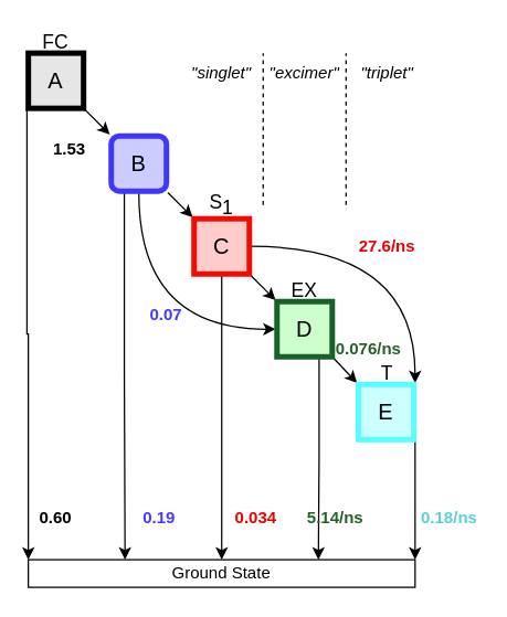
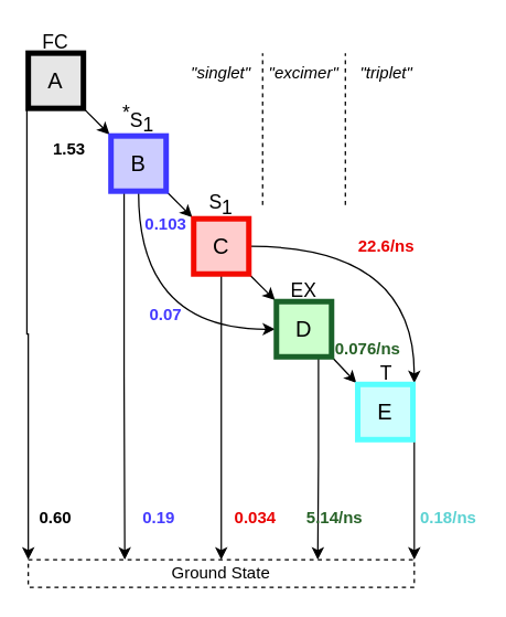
  <mxCell id="0" />
  <mxCell id="1" parent="0" />
  <mxCell id="2" style="rounded=0;orthogonalLoop=1;jettySize=auto;html=1;exitX=1;exitY=1;exitDx=0;exitDy=0;entryX=0;entryY=0;entryDx=0;entryDy=0;" parent="1" source="4" target="8" edge="1"><mxGeometry relative="1" as="geometry" /></mxCell>
  <mxCell id="3" style="edgeStyle=orthogonalEdgeStyle;rounded=0;orthogonalLoop=1;jettySize=auto;html=1;exitX=0;exitY=1;exitDx=0;exitDy=0;entryX=0;entryY=0;entryDx=0;entryDy=0;" parent="1" source="4" target="18" edge="1"><mxGeometry relative="1" as="geometry" /></mxCell>
  <mxCell id="4" value="&lt;font style=&quot;font-size: 16px;&quot;&gt;A&lt;/font&gt;" style="whiteSpace=wrap;html=1;strokeWidth=4;glass=0;rounded=0;shadow=0;perimeterSpacing=1;fillColor=#E6E6E6;" parent="1" vertex="1"><mxGeometry x="20" y="38" width="40" height="40" as="geometry" /></mxCell>
  <mxCell id="5" style="rounded=0;orthogonalLoop=1;jettySize=auto;html=1;exitX=1;exitY=1;exitDx=0;exitDy=0;entryX=0;entryY=0;entryDx=0;entryDy=0;" parent="1" source="8" target="12" edge="1"><mxGeometry relative="1" as="geometry" /></mxCell>
  <mxCell id="6" style="edgeStyle=orthogonalEdgeStyle;rounded=0;orthogonalLoop=1;jettySize=auto;html=1;exitX=0.25;exitY=1;exitDx=0;exitDy=0;entryX=0.25;entryY=0;entryDx=0;entryDy=0;" parent="1" source="8" target="18" edge="1"><mxGeometry relative="1" as="geometry" /></mxCell>
  <mxCell id="7" style="edgeStyle=orthogonalEdgeStyle;rounded=0;orthogonalLoop=1;jettySize=auto;html=1;exitX=0.5;exitY=1;exitDx=0;exitDy=0;entryX=0;entryY=0.5;entryDx=0;entryDy=0;curved=1;" parent="1" source="8" target="15" edge="1"><mxGeometry relative="1" as="geometry" /></mxCell>
- <mxCell id="8" value="&lt;font style=&quot;font-size: 16px;&quot;&gt;B&lt;/font&gt;" style="whiteSpace=wrap;html=1;fillColor=#CCCCFF;strokeColor=#3e38ff;strokeWidth=4;glass=0;shadow=0;perimeterSpacing=1;rounded=1;" parent="1" vertex="1"><mxGeometry x="80" y="98" width="40" height="40" as="geometry" /></mxCell>
+ <mxCell id="8" value="&lt;font style=&quot;font-size: 16px;&quot;&gt;B&lt;/font&gt;" style="whiteSpace=wrap;html=1;fillColor=#CCCCFF;strokeColor=#3e38ff;strokeWidth=4;glass=0;rounded=0;shadow=0;perimeterSpacing=1;" parent="1" vertex="1"><mxGeometry x="80" y="98" width="40" height="40" as="geometry" /></mxCell>
  <mxCell id="9" style="rounded=0;orthogonalLoop=1;jettySize=auto;html=1;exitX=1;exitY=1;exitDx=0;exitDy=0;entryX=0;entryY=0;entryDx=0;entryDy=0;" parent="1" source="12" target="15" edge="1"><mxGeometry relative="1" as="geometry" /></mxCell>
  <mxCell id="10" style="edgeStyle=orthogonalEdgeStyle;rounded=0;orthogonalLoop=1;jettySize=auto;html=1;exitX=0.5;exitY=1;exitDx=0;exitDy=0;" parent="1" source="12" target="18" edge="1"><mxGeometry relative="1" as="geometry" /></mxCell>
  <mxCell id="11" style="edgeStyle=orthogonalEdgeStyle;rounded=0;orthogonalLoop=1;jettySize=auto;html=1;exitX=1;exitY=0.5;exitDx=0;exitDy=0;entryX=1;entryY=0;entryDx=0;entryDy=0;curved=1;" edge="1" parent="1" source="12" target="17"><mxGeometry relative="1" as="geometry" /></mxCell>
  <mxCell id="12" value="&lt;font style=&quot;font-size: 16px;&quot;&gt;C&lt;/font&gt;" style="whiteSpace=wrap;html=1;fillColor=#FFCCCC;strokeColor=#f40b00;strokeWidth=4;glass=0;rounded=0;shadow=0;perimeterSpacing=1;fillStyle=auto;" parent="1" vertex="1"><mxGeometry x="140" y="158" width="40" height="40" as="geometry" /></mxCell>
  <mxCell id="13" style="rounded=0;orthogonalLoop=1;jettySize=auto;html=1;exitX=1;exitY=1;exitDx=0;exitDy=0;entryX=0;entryY=0;entryDx=0;entryDy=0;" parent="1" source="15" target="17" edge="1"><mxGeometry relative="1" as="geometry" /></mxCell>
  <mxCell id="14" style="edgeStyle=orthogonalEdgeStyle;rounded=0;orthogonalLoop=1;jettySize=auto;html=1;exitX=0.75;exitY=1;exitDx=0;exitDy=0;entryX=0.75;entryY=0;entryDx=0;entryDy=0;" parent="1" source="15" target="18" edge="1"><mxGeometry relative="1" as="geometry" /></mxCell>
  <mxCell id="15" value="&lt;font style=&quot;font-size: 16px;&quot;&gt;D&lt;/font&gt;" style="whiteSpace=wrap;html=1;fillColor=#CCFFCC;strokeColor=#1a6129;gradientColor=none;fillStyle=auto;strokeWidth=4;glass=0;rounded=0;shadow=0;perimeterSpacing=1;" parent="1" vertex="1"><mxGeometry x="200" y="218" width="40" height="40" as="geometry" /></mxCell>
  <mxCell id="16" style="edgeStyle=orthogonalEdgeStyle;rounded=0;orthogonalLoop=1;jettySize=auto;html=1;exitX=1;exitY=1;exitDx=0;exitDy=0;entryX=1;entryY=0;entryDx=0;entryDy=0;" edge="1" parent="1" source="17" target="18"><mxGeometry relative="1" as="geometry" /></mxCell>
  <mxCell id="17" value="&lt;font style=&quot;font-size: 16px;&quot;&gt;E&lt;/font&gt;" style="whiteSpace=wrap;html=1;fillColor=#CCFFFF;strokeColor=#57ffff;strokeWidth=4;glass=0;rounded=0;shadow=0;perimeterSpacing=1;" parent="1" vertex="1"><mxGeometry x="259" y="278" width="40" height="40" as="geometry" /></mxCell>
- <mxCell id="18" value="Ground State" style="rounded=0;whiteSpace=wrap;html=1;" parent="1" vertex="1"><mxGeometry x="20" y="405" width="280" height="20" as="geometry" /></mxCell>
+ <mxCell id="18" value="Ground State" style="rounded=0;whiteSpace=wrap;html=1;dashed=1;" parent="1" vertex="1"><mxGeometry x="20" y="405" width="280" height="20" as="geometry" /></mxCell>
  <mxCell id="19" style="edgeStyle=orthogonalEdgeStyle;rounded=0;orthogonalLoop=1;jettySize=auto;html=1;exitX=0.5;exitY=1;exitDx=0;exitDy=0;" parent="1" source="18" target="18" edge="1"><mxGeometry relative="1" as="geometry" /></mxCell>
  <mxCell id="20" value="&lt;b style=&quot;font-size: 12px;&quot;&gt;&lt;font style=&quot;font-size: 12px;&quot;&gt;1.53&lt;/font&gt;&lt;/b&gt;" style="text;strokeColor=none;align=center;fillColor=none;html=1;verticalAlign=middle;whiteSpace=wrap;rounded=0;fontSize=12;" parent="1" vertex="1"><mxGeometry x="30" y="98" width="40" height="20" as="geometry" /></mxCell>
+ <mxCell id="21" value="&lt;b style=&quot;font-size: 12px;&quot;&gt;&lt;font style=&quot;font-size: 12px;&quot;&gt;0.103&lt;/font&gt;&lt;/b&gt;" style="text;strokeColor=none;align=center;fillColor=none;html=1;verticalAlign=middle;whiteSpace=wrap;rounded=0;fontColor=#453bff;fontSize=12;" parent="1" vertex="1"><mxGeometry x="100" y="152" width="40" height="20" as="geometry" /></mxCell>
  <mxCell id="22" value="&lt;b style=&quot;font-size: 12px;&quot;&gt;&lt;font style=&quot;font-size: 12px;&quot;&gt;0.07&lt;/font&gt;&lt;/b&gt;" style="text;strokeColor=none;align=center;fillColor=none;html=1;verticalAlign=middle;whiteSpace=wrap;rounded=0;fontColor=#453bff;fontSize=12;" parent="1" vertex="1"><mxGeometry x="100" y="218" width="40" height="20" as="geometry" /></mxCell>
  <mxCell id="23" value="&lt;b style=&quot;font-size: 12px;&quot;&gt;&lt;font style=&quot;font-size: 12px;&quot;&gt;0.19&lt;/font&gt;&lt;/b&gt;" style="text;strokeColor=none;align=center;fillColor=none;html=1;verticalAlign=middle;whiteSpace=wrap;rounded=0;fontColor=#453bff;fontSize=12;" parent="1" vertex="1"><mxGeometry x="100" y="365" width="30" height="20" as="geometry" /></mxCell>
  <mxCell id="24" value="&lt;b style=&quot;font-size: 12px;&quot;&gt;&lt;font style=&quot;font-size: 12px;&quot;&gt;0.034&lt;/font&gt;&lt;/b&gt;" style="text;strokeColor=none;align=center;fillColor=none;html=1;verticalAlign=middle;whiteSpace=wrap;rounded=0;fontColor=#e90000;fontSize=12;" parent="1" vertex="1"><mxGeometry x="170" y="365" width="30" height="20" as="geometry" /></mxCell>
  <mxCell id="25" value="&lt;b style=&quot;font-size: 12px;&quot;&gt;&lt;font style=&quot;font-size: 12px;&quot;&gt;5.14/ns&lt;/font&gt;&lt;/b&gt;" style="text;strokeColor=none;align=center;fillColor=none;html=1;verticalAlign=middle;whiteSpace=wrap;rounded=0;fontColor=#266126;fontSize=12;" parent="1" vertex="1"><mxGeometry x="218.5" y="365" width="46.5" height="20" as="geometry" /></mxCell>
  <mxCell id="26" value="&lt;b style=&quot;font-size: 12px;&quot;&gt;&lt;font style=&quot;font-size: 12px;&quot;&gt;0.60&lt;/font&gt;&lt;/b&gt;" style="text;strokeColor=none;align=center;fillColor=none;html=1;verticalAlign=middle;whiteSpace=wrap;rounded=0;fontSize=12;" parent="1" vertex="1"><mxGeometry x="25" y="365" width="30" height="20" as="geometry" /></mxCell>
  <mxCell id="27" value="&lt;b style=&quot;font-size: 12px;&quot;&gt;&lt;font style=&quot;font-size: 12px;&quot;&gt;0.18/ns&lt;/font&gt;&lt;/b&gt;" style="text;strokeColor=none;align=center;fillColor=none;html=1;verticalAlign=middle;whiteSpace=wrap;rounded=0;fontColor=#5bd2d2;textShadow=0;labelBorderColor=none;labelBackgroundColor=none;fontStyle=0;fontSize=12;" parent="1" vertex="1"><mxGeometry x="305" y="365" width="40" height="20" as="geometry" /></mxCell>
- <mxCell id="28" value="&lt;b style=&quot;font-size: 12px;&quot;&gt;&lt;font style=&quot;font-size: 12px;&quot;&gt;27.6/ns&lt;/font&gt;&lt;/b&gt;" style="text;strokeColor=none;align=center;fillColor=none;html=1;verticalAlign=middle;whiteSpace=wrap;rounded=0;fontColor=#e90000;textShadow=0;labelBorderColor=none;labelBackgroundColor=none;fontStyle=0;fontSize=12;" parent="1" vertex="1"><mxGeometry x="260" y="168" width="40" height="20" as="geometry" /></mxCell>
+ <mxCell id="28" value="&lt;b style=&quot;font-size: 12px;&quot;&gt;&lt;font style=&quot;font-size: 12px;&quot;&gt;22.6/ns&lt;/font&gt;&lt;/b&gt;" style="text;strokeColor=none;align=center;fillColor=none;html=1;verticalAlign=middle;whiteSpace=wrap;rounded=0;fontColor=#e90000;textShadow=0;labelBorderColor=none;labelBackgroundColor=none;fontStyle=0;fontSize=12;" parent="1" vertex="1"><mxGeometry x="260" y="168" width="40" height="20" as="geometry" /></mxCell>
  <mxCell id="29" value="FC" style="text;strokeColor=none;align=center;fillColor=none;html=1;verticalAlign=middle;whiteSpace=wrap;rounded=0;fontSize=14;" parent="1" vertex="1"><mxGeometry x="25" y="20" width="30" height="20" as="geometry" /></mxCell>
+ <mxCell id="30" value="&lt;sup style=&quot;font-size: 14px;&quot;&gt;*&lt;/sup&gt;S&lt;sub style=&quot;font-size: 14px;&quot;&gt;1&lt;/sub&gt;" style="text;strokeColor=none;align=center;fillColor=none;html=1;verticalAlign=middle;whiteSpace=wrap;rounded=0;fontSize=14;" parent="1" vertex="1"><mxGeometry x="85" y="76" width="30" height="20" as="geometry" /></mxCell>
  <mxCell id="31" value="S&lt;sub style=&quot;font-size: 14px;&quot;&gt;1&lt;/sub&gt;" style="text;strokeColor=none;align=center;fillColor=none;html=1;verticalAlign=middle;whiteSpace=wrap;rounded=0;fontSize=14;" parent="1" vertex="1"><mxGeometry x="145" y="138" width="30" height="20" as="geometry" /></mxCell>
  <mxCell id="32" value="EX" style="text;strokeColor=none;align=center;fillColor=none;html=1;verticalAlign=middle;whiteSpace=wrap;rounded=0;fontSize=14;" parent="1" vertex="1"><mxGeometry x="205" y="200" width="30" height="20" as="geometry" /></mxCell>
  <mxCell id="33" value="T" style="text;strokeColor=none;align=center;fillColor=none;html=1;verticalAlign=middle;whiteSpace=wrap;rounded=0;fontSize=14;" parent="1" vertex="1"><mxGeometry x="265" y="260" width="30" height="20" as="geometry" /></mxCell>
  <mxCell id="34" value="" style="endArrow=none;dashed=1;html=1;rounded=0;" parent="1" edge="1"><mxGeometry width="50" height="50" relative="1" as="geometry"><mxPoint x="190" y="148" as="sourcePoint" /><mxPoint x="190" y="38" as="targetPoint" /></mxGeometry></mxCell>
  <mxCell id="35" value="" style="endArrow=none;dashed=1;html=1;rounded=0;" parent="1" edge="1"><mxGeometry width="50" height="50" relative="1" as="geometry"><mxPoint x="250" y="148" as="sourcePoint" /><mxPoint x="250" y="38" as="targetPoint" /></mxGeometry></mxCell>
  <mxCell id="36" value="&lt;i&gt;&quot;singlet&quot;&lt;/i&gt;" style="text;strokeColor=none;align=center;fillColor=none;html=1;verticalAlign=middle;whiteSpace=wrap;rounded=0;" parent="1" vertex="1"><mxGeometry x="130" y="38" width="60" height="30" as="geometry" /></mxCell>
  <mxCell id="37" value="&lt;i&gt;&quot;excimer&quot;&lt;/i&gt;" style="text;strokeColor=none;align=center;fillColor=none;html=1;verticalAlign=middle;whiteSpace=wrap;rounded=0;" parent="1" vertex="1"><mxGeometry x="190" y="38" width="60" height="30" as="geometry" /></mxCell>
  <mxCell id="38" value="&lt;i&gt;&quot;triplet&quot;&lt;/i&gt;" style="text;strokeColor=none;align=center;fillColor=none;html=1;verticalAlign=middle;whiteSpace=wrap;rounded=0;" parent="1" vertex="1"><mxGeometry x="250" y="38" width="60" height="30" as="geometry" /></mxCell>
  <mxCell id="39" value="&lt;b style=&quot;font-size: 12px;&quot;&gt;&lt;font style=&quot;font-size: 12px;&quot;&gt;0.076/ns&lt;/font&gt;&lt;/b&gt;" style="text;strokeColor=none;align=center;fillColor=none;html=1;verticalAlign=middle;whiteSpace=wrap;rounded=0;fontColor=#266126;fontSize=12;" vertex="1" parent="1"><mxGeometry x="243" y="243" width="46.5" height="20" as="geometry" /></mxCell>
